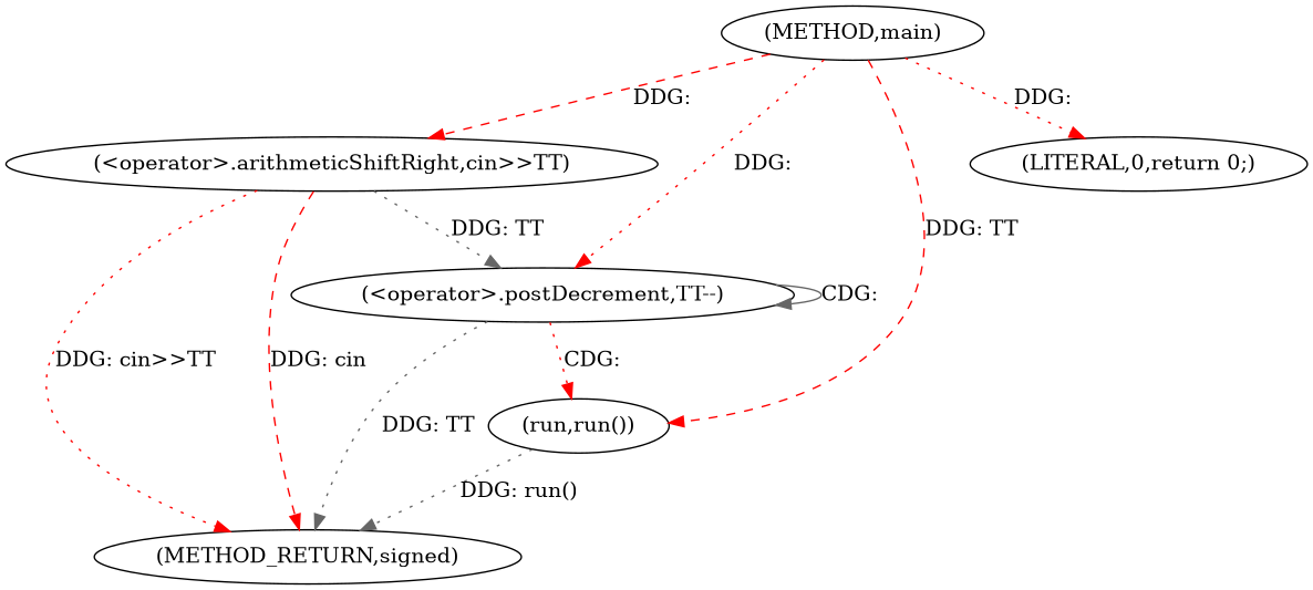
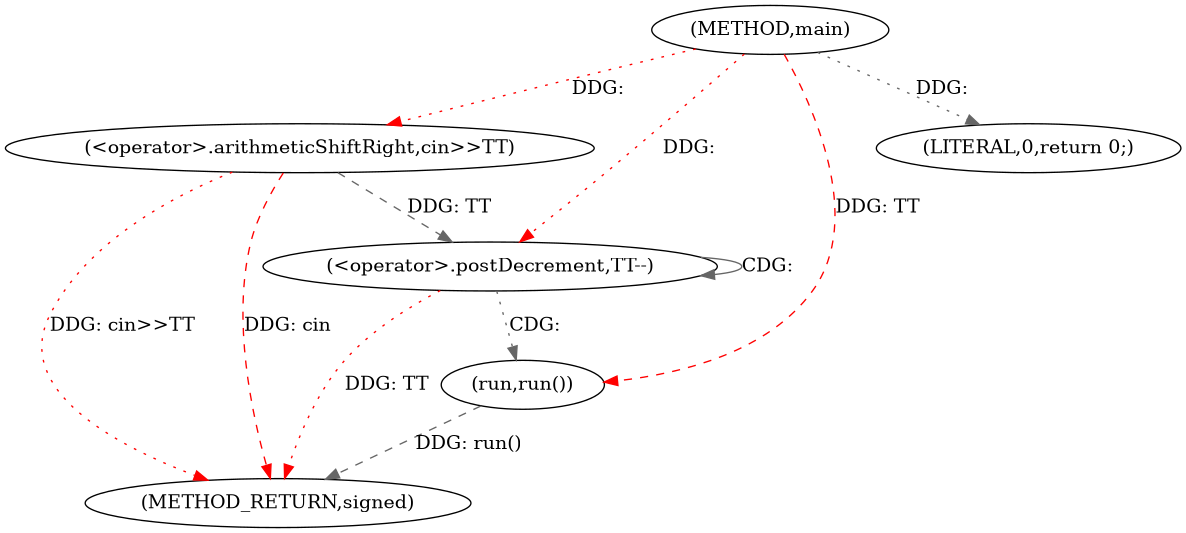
  digraph {
    edge [color=red style=dashed]
    n1 [label="(METHOD,main)"]
    n2 [label="(<operator>.arithmeticShiftRight,cin>>TT)"]
    n3 [label="(<operator>.postDecrement,TT--)"]
    n4 [label="(run,run())"]
    n5 [label="(LITERAL,0,return 0;)"]
    n6 [label="(METHOD_RETURN,signed)"]
-   n1 -> n2 [label="DDG: "]
+   n1 -> n2 [label="DDG: " style=dotted]
    n1 -> n3 [label="DDG: " style=dotted]
    n1 -> n4 [label="DDG: TT"]
-   n1 -> n5 [label="DDG: " style=dotted]
-   n2 -> n3 [color=gray40 label="DDG: TT" style=dotted]
+   n1 -> n5 [color=gray40 label="DDG: " style=dotted]
+   n2 -> n3 [color=gray40 label="DDG: TT"]
    n2 -> n6 [label="DDG: cin>>TT" style=dotted]
    n2 -> n6 [label="DDG: cin"]
    n3 -> n3 [color=gray40 label="CDG: " style=solid]
-   n3 -> n4 [label="CDG: " style=dotted]
-   n3 -> n6 [color=gray40 label="DDG: TT" style=dotted]
-   n4 -> n6 [color=gray40 label="DDG: run()" style=dotted]
+   n3 -> n4 [color=gray40 label="CDG: " style=dotted]
+   n3 -> n6 [label="DDG: TT" style=dotted]
+   n4 -> n6 [color=gray40 label="DDG: run()"]
  }
